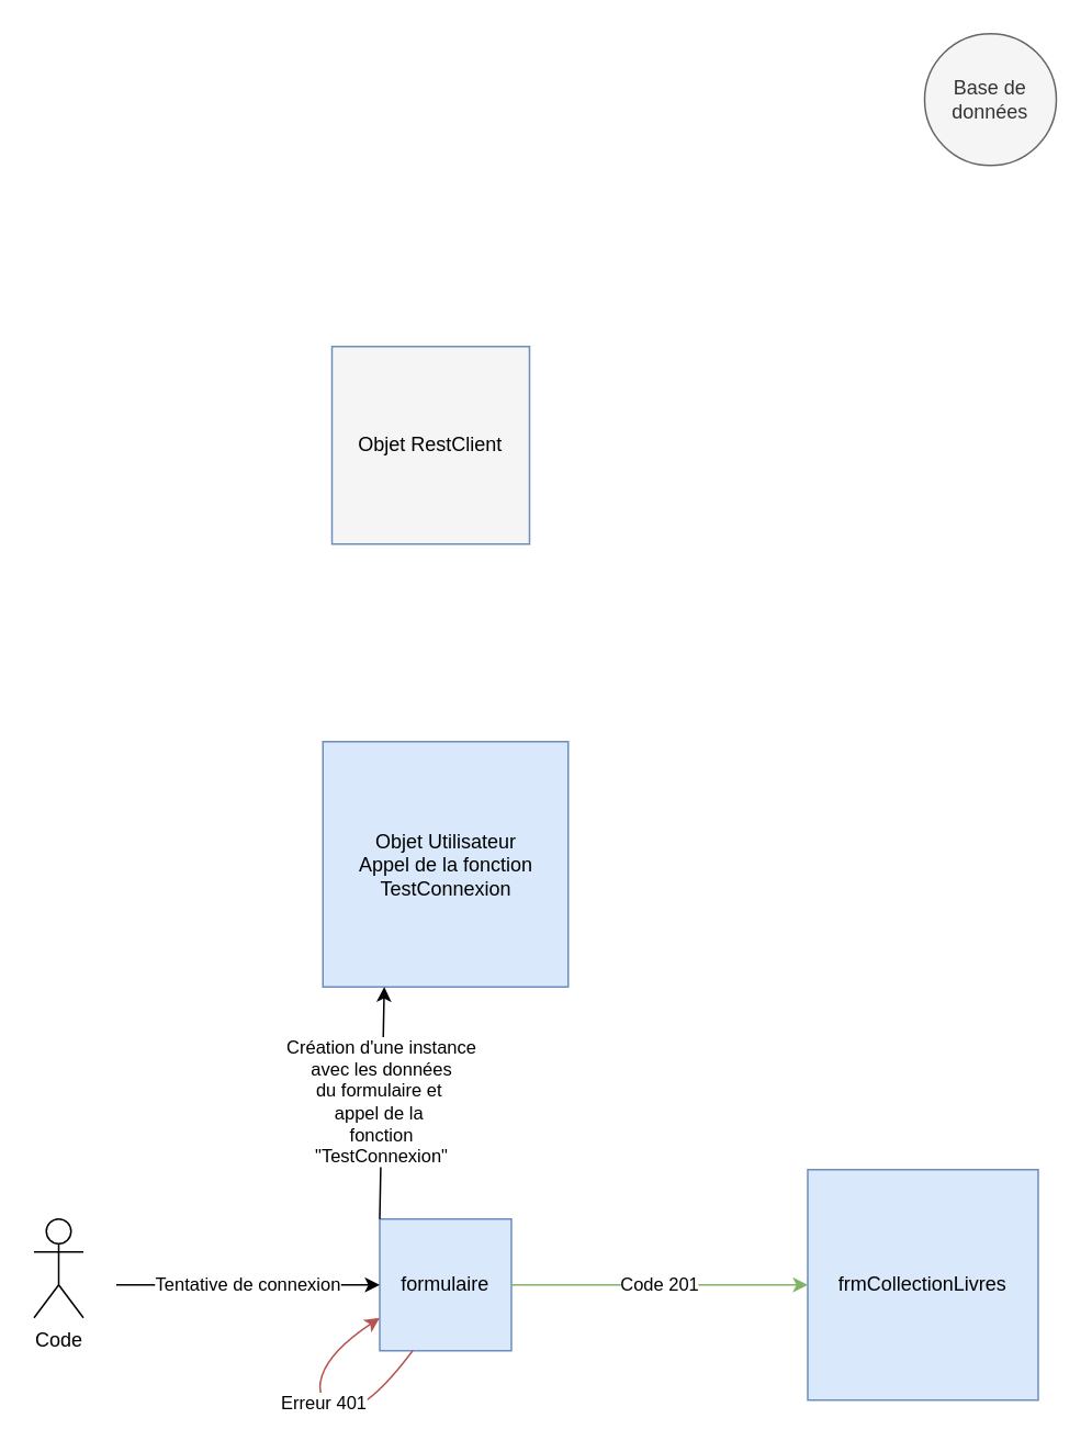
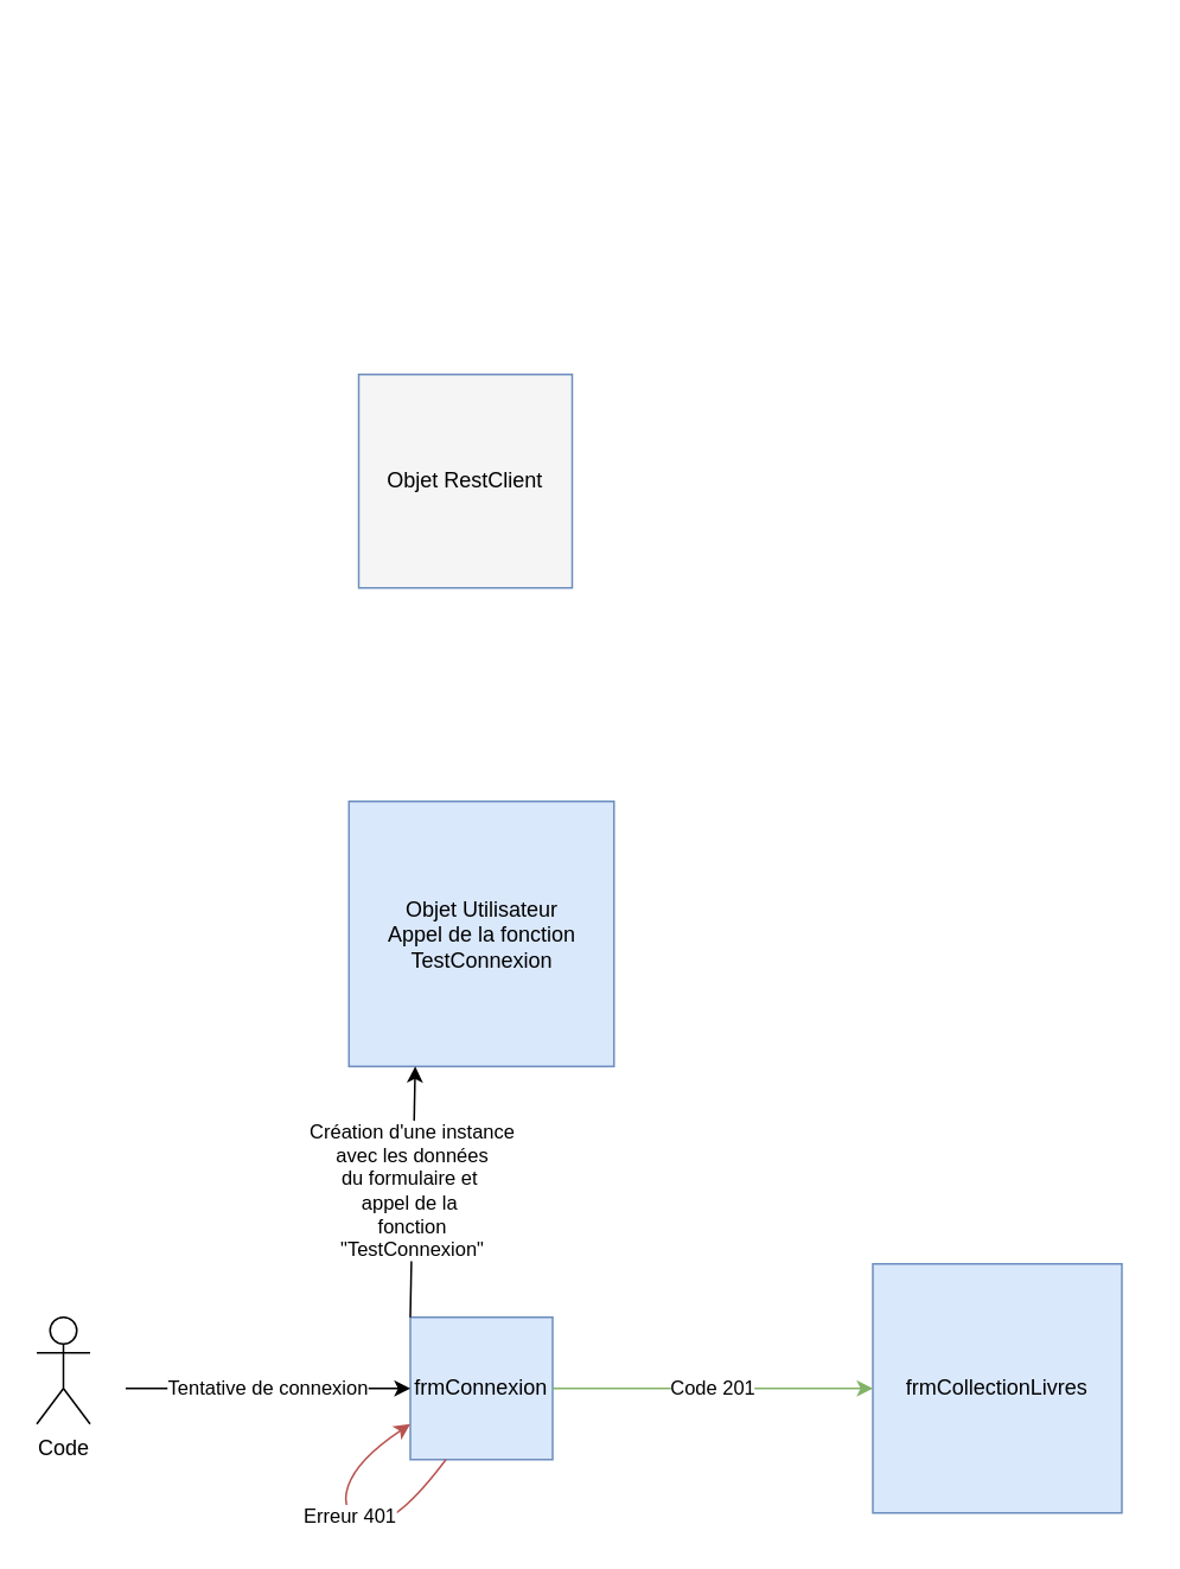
  <mxCell id="0" />
  <mxCell id="1" parent="0" />
  <mxCell id="2" value="Code" style="shape=umlActor;verticalLabelPosition=bottom;verticalAlign=top;html=1;outlineConnect=0;" vertex="1" parent="1"><mxGeometry x="20" y="740" width="30" height="60" as="geometry" /></mxCell>
- <mxCell id="3" value="formulaire" style="whiteSpace=wrap;html=1;aspect=fixed;fillColor=#dae8fc;strokeColor=#6c8ebf;" vertex="1" parent="1"><mxGeometry x="230" y="740" width="80" height="80" as="geometry" /></mxCell>
+ <mxCell id="3" value="frmConnexion" style="whiteSpace=wrap;html=1;aspect=fixed;fillColor=#dae8fc;strokeColor=#6c8ebf;" vertex="1" parent="1"><mxGeometry x="230" y="740" width="80" height="80" as="geometry" /></mxCell>
  <mxCell id="4" value="Tentative de connexion" style="endArrow=classic;html=1;rounded=0;entryX=0;entryY=0.5;entryDx=0;entryDy=0;" edge="1" parent="1" target="3"><mxGeometry width="50" height="50" relative="1" as="geometry"><mxPoint x="70" y="780" as="sourcePoint" /><mxPoint x="190" y="740" as="targetPoint" /></mxGeometry></mxCell>
  <mxCell id="5" value="frmCollectionLivres" style="whiteSpace=wrap;html=1;aspect=fixed;fillColor=#dae8fc;strokeColor=#6c8ebf;" vertex="1" parent="1"><mxGeometry x="490" y="710" width="140" height="140" as="geometry" /></mxCell>
  <mxCell id="6" value="Erreur 401" style="curved=1;endArrow=classic;html=1;rounded=0;entryX=0;entryY=0.75;entryDx=0;entryDy=0;exitX=0.25;exitY=1;exitDx=0;exitDy=0;fillColor=#f8cecc;strokeColor=#b85450;" edge="1" parent="1" source="3" target="3"><mxGeometry width="50" height="50" relative="1" as="geometry"><mxPoint x="60" y="980" as="sourcePoint" /><mxPoint x="110" y="930" as="targetPoint" /><Array as="points"><mxPoint x="220" y="860" /><mxPoint x="190" y="850" /><mxPoint x="200" y="820" /></Array></mxGeometry></mxCell>
  <mxCell id="7" value="Code 201" style="endArrow=classic;html=1;rounded=0;entryX=0;entryY=0.5;entryDx=0;entryDy=0;exitX=1;exitY=0.5;exitDx=0;exitDy=0;fillColor=#d5e8d4;strokeColor=#82b366;" edge="1" parent="1" source="3" target="5"><mxGeometry width="50" height="50" relative="1" as="geometry"><mxPoint x="360" y="780" as="sourcePoint" /><mxPoint x="410" y="730" as="targetPoint" /></mxGeometry></mxCell>
- <mxCell id="8" value="Base de données" style="ellipse;whiteSpace=wrap;html=1;aspect=fixed;fillColor=#f5f5f5;fontColor=#333333;strokeColor=#666666;" vertex="1" parent="1"><mxGeometry x="561" y="20" width="80" height="80" as="geometry" /></mxCell>
  <mxCell id="9" value="Objet Utilisateur&lt;br&gt;Appel de la fonction TestConnexion" style="whiteSpace=wrap;html=1;aspect=fixed;fillColor=#dae8fc;strokeColor=#6c8ebf;" vertex="1" parent="1"><mxGeometry x="195.5" y="450" width="149" height="149" as="geometry" /></mxCell>
  <mxCell id="10" value="Création d'une instance&lt;br&gt;avec les données&lt;br&gt;du formulaire et&amp;nbsp;&lt;br&gt;appel de la&amp;nbsp;&lt;br&gt;fonction&lt;br&gt;&quot;TestConnexion&quot;" style="endArrow=classic;html=1;rounded=0;exitX=0;exitY=0;exitDx=0;exitDy=0;entryX=0.25;entryY=1;entryDx=0;entryDy=0;" edge="1" parent="1" source="3" target="9"><mxGeometry width="50" height="50" relative="1" as="geometry"><mxPoint x="221" y="720" as="sourcePoint" /><mxPoint x="271" y="670" as="targetPoint" /></mxGeometry></mxCell>
  <mxCell id="11" value="Objet RestClient" style="whiteSpace=wrap;html=1;aspect=fixed;fillColor=#f5f5f5;strokeColor=#6c8ebf;" vertex="1" parent="1"><mxGeometry x="201" y="210" width="120" height="120" as="geometry" /></mxCell>
